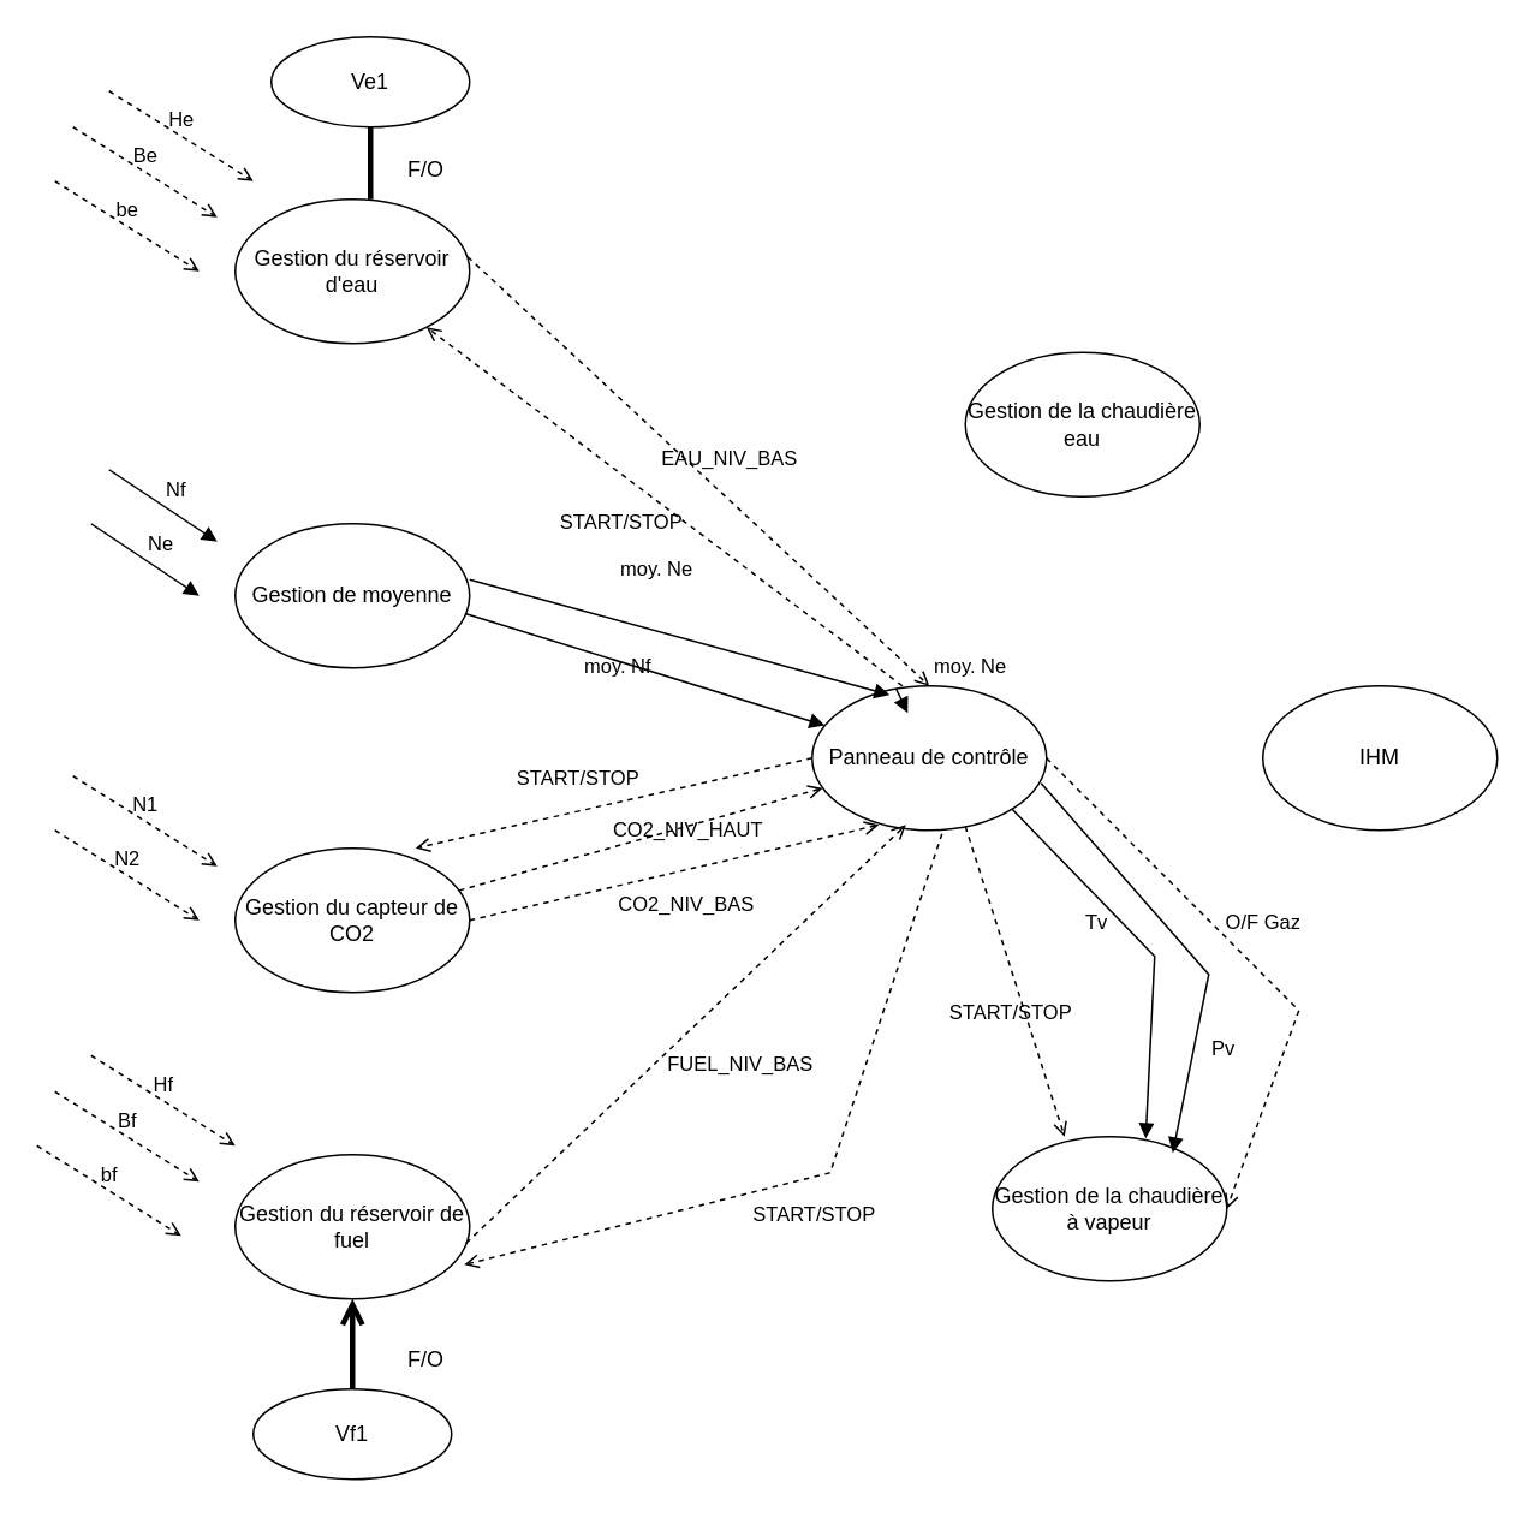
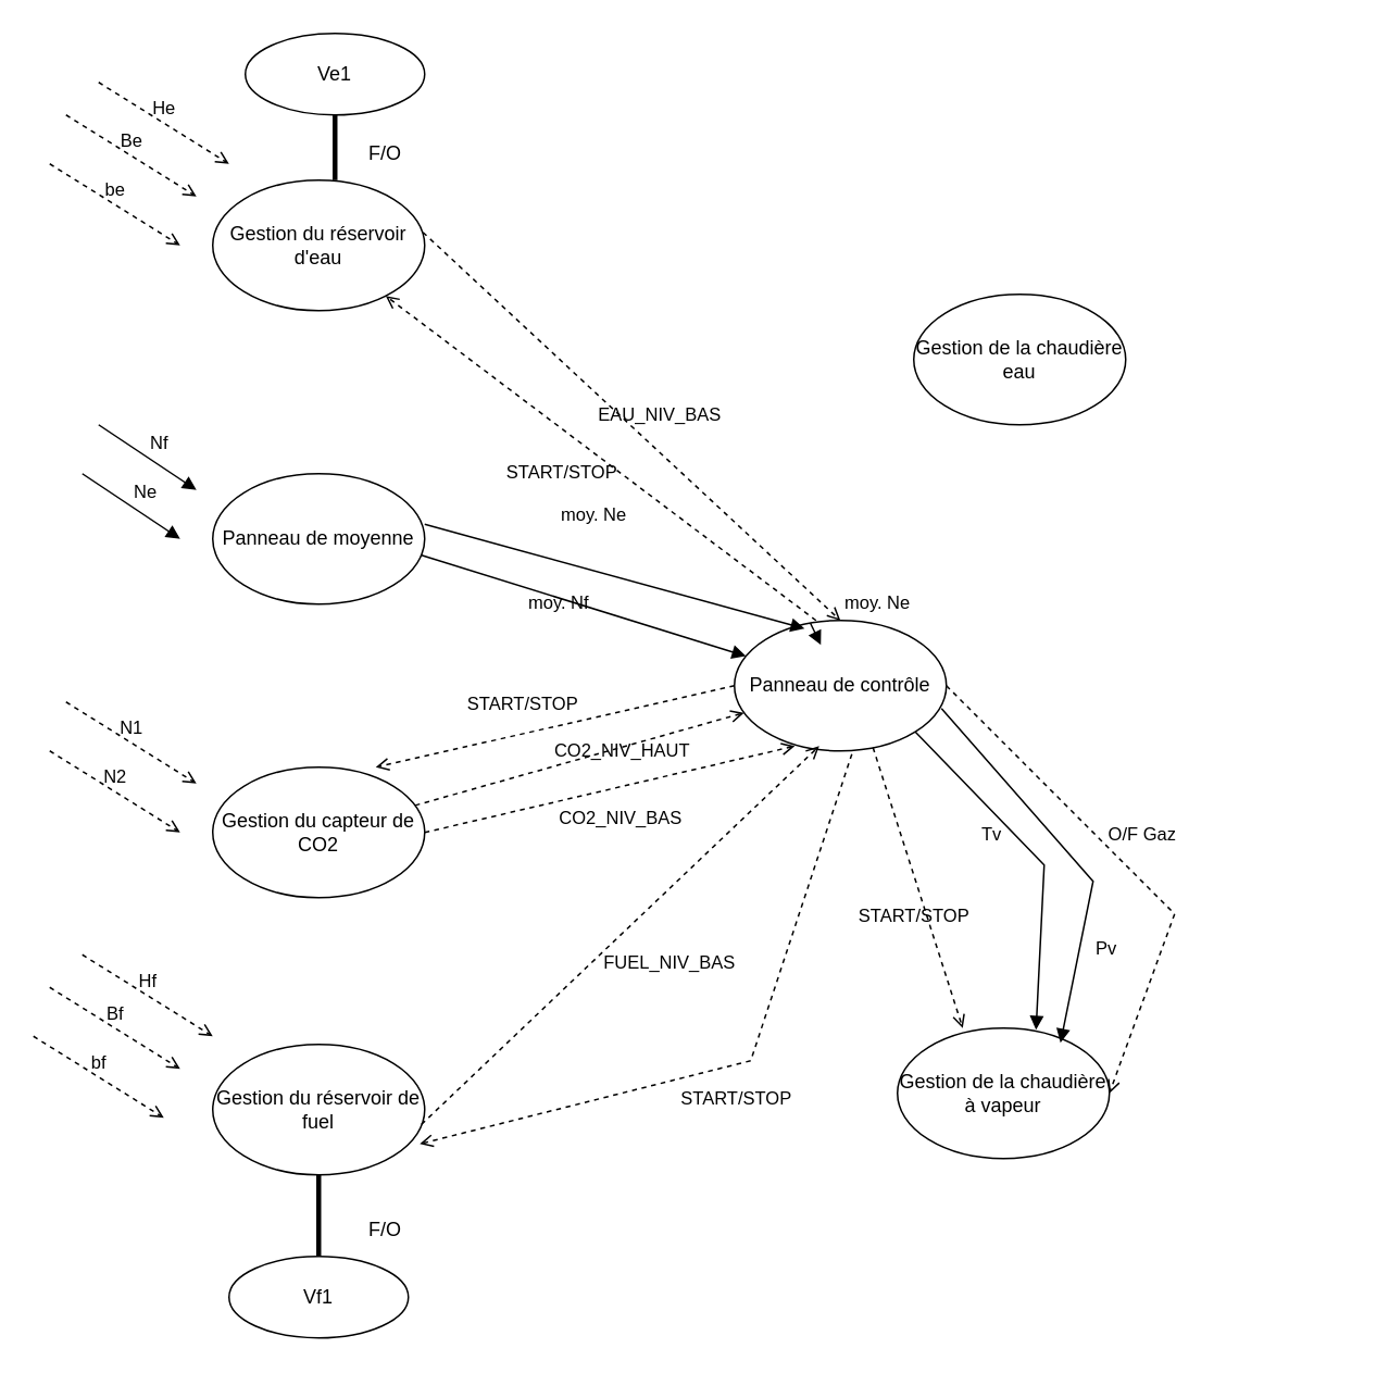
  <mxCell id="0" />
  <mxCell id="1" parent="0" />
  <mxCell id="2" value="Gestion du réservoir d'eau" style="shape=ellipse;html=1;dashed=0;whiteSpace=wrap;perimeter=ellipsePerimeter;" vertex="1" parent="1"><mxGeometry x="130" y="110" width="130" height="80" as="geometry" /></mxCell>
- <mxCell id="3" value="Gestion de moyenne" style="shape=ellipse;html=1;dashed=0;whiteSpace=wrap;perimeter=ellipsePerimeter;" vertex="1" parent="1"><mxGeometry x="130" y="290" width="130" height="80" as="geometry" /></mxCell>
+ <mxCell id="3" value="Panneau de moyenne" style="shape=ellipse;html=1;dashed=0;whiteSpace=wrap;perimeter=ellipsePerimeter;" vertex="1" parent="1"><mxGeometry x="130" y="290" width="130" height="80" as="geometry" /></mxCell>
  <mxCell id="4" value="Gestion du capteur de CO2" style="shape=ellipse;html=1;dashed=0;whiteSpace=wrap;perimeter=ellipsePerimeter;" vertex="1" parent="1"><mxGeometry x="130" y="470" width="130" height="80" as="geometry" /></mxCell>
  <mxCell id="5" value="Gestion du réservoir de fuel" style="shape=ellipse;html=1;dashed=0;whiteSpace=wrap;perimeter=ellipsePerimeter;" vertex="1" parent="1"><mxGeometry x="130" y="640" width="130" height="80" as="geometry" /></mxCell>
  <mxCell id="6" value="Panneau de contrôle" style="shape=ellipse;html=1;dashed=0;whiteSpace=wrap;perimeter=ellipsePerimeter;" vertex="1" parent="1"><mxGeometry x="450" y="380" width="130" height="80" as="geometry" /></mxCell>
  <mxCell id="7" value="Gestion de la chaudière à vapeur" style="shape=ellipse;html=1;dashed=0;whiteSpace=wrap;perimeter=ellipsePerimeter;" vertex="1" parent="1"><mxGeometry x="550" y="630" width="130" height="80" as="geometry" /></mxCell>
- <mxCell id="8" value="Gestion de la chaudière eau" style="shape=ellipse;html=1;dashed=0;whiteSpace=wrap;perimeter=ellipsePerimeter;" vertex="1" parent="1"><mxGeometry x="535" y="195" width="130" height="80" as="geometry" /></mxCell>
- <mxCell id="9" value="IHM" style="shape=ellipse;html=1;dashed=0;whiteSpace=wrap;perimeter=ellipsePerimeter;" vertex="1" parent="1"><mxGeometry x="700" y="380" width="130" height="80" as="geometry" /></mxCell>
+ <mxCell id="8" value="Gestion de la chaudière eau" style="shape=ellipse;html=1;dashed=0;whiteSpace=wrap;perimeter=ellipsePerimeter;" vertex="1" parent="1"><mxGeometry x="560" y="180" width="130" height="80" as="geometry" /></mxCell>
  <mxCell id="10" value="He" style="html=1;verticalAlign=bottom;labelBackgroundColor=none;endArrow=open;endFill=0;dashed=1;rounded=0;" edge="1" parent="1"><mxGeometry width="160" relative="1" as="geometry"><mxPoint x="60" y="50" as="sourcePoint" /><mxPoint x="140" y="100" as="targetPoint" /></mxGeometry></mxCell>
  <mxCell id="11" value="Be" style="html=1;verticalAlign=bottom;labelBackgroundColor=none;endArrow=open;endFill=0;dashed=1;rounded=0;" edge="1" parent="1"><mxGeometry width="160" relative="1" as="geometry"><mxPoint x="40" y="70" as="sourcePoint" /><mxPoint x="120" y="120" as="targetPoint" /></mxGeometry></mxCell>
  <mxCell id="12" value="be" style="html=1;verticalAlign=bottom;labelBackgroundColor=none;endArrow=open;endFill=0;dashed=1;rounded=0;" edge="1" parent="1"><mxGeometry width="160" relative="1" as="geometry"><mxPoint x="30" y="100" as="sourcePoint" /><mxPoint x="110" y="150" as="targetPoint" /></mxGeometry></mxCell>
  <mxCell id="13" value="&lt;div&gt;Vf1&lt;/div&gt;" style="ellipse;html=1;whiteSpace=wrap;" vertex="1" parent="1"><mxGeometry x="140" y="770" width="110" height="50" as="geometry" /></mxCell>
- <mxCell id="14" value="" style="endArrow=open;startArrow=none;endFill=0;startFill=0;endSize=8;html=1;verticalAlign=bottom;labelBackgroundColor=none;strokeWidth=3;rounded=0;exitX=0.5;exitY=0;exitDx=0;exitDy=0;entryX=0.5;entryY=1;entryDx=0;entryDy=0;" edge="1" parent="1" source="13" target="5"><mxGeometry width="160" relative="1" as="geometry"><mxPoint x="280" y="290" as="sourcePoint" /><mxPoint x="213" y="188" as="targetPoint" /></mxGeometry></mxCell>
+ <mxCell id="14" value="" style="endArrow=none;startArrow=none;endFill=0;startFill=0;endSize=8;html=1;verticalAlign=bottom;labelBackgroundColor=none;strokeWidth=3;rounded=0;exitX=0.5;exitY=0;exitDx=0;exitDy=0;entryX=0.5;entryY=1;entryDx=0;entryDy=0;" edge="1" parent="1" source="13" target="5"><mxGeometry width="160" relative="1" as="geometry"><mxPoint x="280" y="290" as="sourcePoint" /><mxPoint x="213" y="188" as="targetPoint" /></mxGeometry></mxCell>
  <mxCell id="15" value="Nf" style="html=1;verticalAlign=bottom;labelBackgroundColor=none;endArrow=block;endFill=1;endSize=6;align=left;rounded=0;" edge="1" parent="1"><mxGeometry relative="1" as="geometry"><mxPoint x="60" y="260" as="sourcePoint" /><mxPoint x="120" y="300" as="targetPoint" /><mxPoint as="offset" /></mxGeometry></mxCell>
  <mxCell id="16" value="Ne" style="html=1;verticalAlign=bottom;labelBackgroundColor=none;endArrow=block;endFill=1;endSize=6;align=left;rounded=0;" edge="1" parent="1"><mxGeometry relative="1" as="geometry"><mxPoint x="50" y="290" as="sourcePoint" /><mxPoint x="110" y="330" as="targetPoint" /><mxPoint as="offset" /></mxGeometry></mxCell>
  <mxCell id="17" value="N1" style="html=1;verticalAlign=bottom;labelBackgroundColor=none;endArrow=open;endFill=0;dashed=1;rounded=0;" edge="1" parent="1"><mxGeometry width="160" relative="1" as="geometry"><mxPoint x="40" y="430" as="sourcePoint" /><mxPoint x="120" y="480" as="targetPoint" /></mxGeometry></mxCell>
  <mxCell id="18" value="N2" style="html=1;verticalAlign=bottom;labelBackgroundColor=none;endArrow=open;endFill=0;dashed=1;rounded=0;" edge="1" parent="1"><mxGeometry width="160" relative="1" as="geometry"><mxPoint x="30" y="460" as="sourcePoint" /><mxPoint x="110" y="510" as="targetPoint" /></mxGeometry></mxCell>
  <mxCell id="19" value="Hf" style="html=1;verticalAlign=bottom;labelBackgroundColor=none;endArrow=open;endFill=0;dashed=1;rounded=0;" edge="1" parent="1"><mxGeometry width="160" relative="1" as="geometry"><mxPoint x="50" y="585" as="sourcePoint" /><mxPoint x="130" y="635" as="targetPoint" /></mxGeometry></mxCell>
  <mxCell id="20" value="Bf" style="html=1;verticalAlign=bottom;labelBackgroundColor=none;endArrow=open;endFill=0;dashed=1;rounded=0;" edge="1" parent="1"><mxGeometry width="160" relative="1" as="geometry"><mxPoint x="30" y="605" as="sourcePoint" /><mxPoint x="110" y="655" as="targetPoint" /></mxGeometry></mxCell>
  <mxCell id="21" value="bf" style="html=1;verticalAlign=bottom;labelBackgroundColor=none;endArrow=open;endFill=0;dashed=1;rounded=0;" edge="1" parent="1"><mxGeometry width="160" relative="1" as="geometry"><mxPoint x="20" y="635" as="sourcePoint" /><mxPoint x="100" y="685" as="targetPoint" /></mxGeometry></mxCell>
  <mxCell id="22" value="Ve1" style="ellipse;html=1;whiteSpace=wrap;" vertex="1" parent="1"><mxGeometry x="150" y="20" width="110" height="50" as="geometry" /></mxCell>
  <mxCell id="23" value="" style="endArrow=none;startArrow=none;endFill=0;startFill=0;endSize=8;html=1;verticalAlign=bottom;labelBackgroundColor=none;strokeWidth=3;rounded=0;exitX=0.5;exitY=1;exitDx=0;exitDy=0;" edge="1" parent="1" source="22"><mxGeometry width="160" relative="1" as="geometry"><mxPoint x="290" y="300" as="sourcePoint" /><mxPoint x="205" y="110" as="targetPoint" /></mxGeometry></mxCell>
  <mxCell id="24" value="F/O" style="text;strokeColor=none;fillColor=none;spacingLeft=4;spacingRight=4;overflow=hidden;rotatable=0;points=[[0,0.5],[1,0.5]];portConstraint=eastwest;fontSize=12;whiteSpace=wrap;html=1;" vertex="1" parent="1"><mxGeometry x="220" y="80" width="40" height="30" as="geometry" /></mxCell>
  <mxCell id="25" value="F/O" style="text;strokeColor=none;fillColor=none;spacingLeft=4;spacingRight=4;overflow=hidden;rotatable=0;points=[[0,0.5],[1,0.5]];portConstraint=eastwest;fontSize=12;whiteSpace=wrap;html=1;" vertex="1" parent="1"><mxGeometry x="220" y="740" width="40" height="30" as="geometry" /></mxCell>
  <mxCell id="26" value="EAU_NIV_BAS" style="html=1;verticalAlign=bottom;labelBackgroundColor=none;endArrow=open;endFill=0;dashed=1;rounded=0;exitX=0.992;exitY=0.4;exitDx=0;exitDy=0;exitPerimeter=0;entryX=0.5;entryY=0;entryDx=0;entryDy=0;" edge="1" parent="1" source="2" target="6"><mxGeometry x="0.083" y="10" width="160" relative="1" as="geometry"><mxPoint x="270" y="160" as="sourcePoint" /><mxPoint x="350" y="210" as="targetPoint" /><mxPoint as="offset" /></mxGeometry></mxCell>
  <mxCell id="27" value="moy. Ne" style="html=1;verticalAlign=bottom;labelBackgroundColor=none;endArrow=block;endFill=1;endSize=6;align=left;rounded=0;exitX=1;exitY=0.388;exitDx=0;exitDy=0;exitPerimeter=0;entryX=0.331;entryY=0.063;entryDx=0;entryDy=0;entryPerimeter=0;" edge="1" parent="1" source="3" target="6"><mxGeometry x="-0.334" y="19" relative="1" as="geometry"><mxPoint x="290" y="310" as="sourcePoint" /><mxPoint x="350" y="350" as="targetPoint" /><mxPoint as="offset" /></mxGeometry></mxCell>
  <mxCell id="28" value="moy. Nf" style="html=1;verticalAlign=bottom;labelBackgroundColor=none;endArrow=block;endFill=1;endSize=6;align=left;rounded=0;exitX=0.985;exitY=0.625;exitDx=0;exitDy=0;exitPerimeter=0;" edge="1" parent="1" source="3" target="6"><mxGeometry x="-0.309" y="-17" relative="1" as="geometry"><mxPoint x="270" y="341" as="sourcePoint" /><mxPoint x="469" y="270" as="targetPoint" /><mxPoint as="offset" /></mxGeometry></mxCell>
  <mxCell id="29" value="START/STOP" style="html=1;verticalAlign=bottom;labelBackgroundColor=none;endArrow=open;endFill=0;dashed=1;rounded=0;exitX=0.385;exitY=0;exitDx=0;exitDy=0;exitPerimeter=0;" edge="1" parent="1" source="6" target="2"><mxGeometry x="0.054" y="29" width="160" relative="1" as="geometry"><mxPoint x="269" y="152" as="sourcePoint" /><mxPoint x="468" y="220" as="targetPoint" /><mxPoint as="offset" /></mxGeometry></mxCell>
  <mxCell id="30" value="CO2_NIV_HAUT" style="html=1;verticalAlign=bottom;labelBackgroundColor=none;endArrow=open;endFill=0;dashed=1;rounded=0;" edge="1" parent="1" source="4" target="6"><mxGeometry x="0.217" y="-12" width="160" relative="1" as="geometry"><mxPoint x="269" y="152" as="sourcePoint" /><mxPoint x="525" y="390" as="targetPoint" /><mxPoint y="-1" as="offset" /></mxGeometry></mxCell>
  <mxCell id="31" value="CO2_NIV_BAS" style="html=1;verticalAlign=bottom;labelBackgroundColor=none;endArrow=open;endFill=0;dashed=1;rounded=0;exitX=1;exitY=0.5;exitDx=0;exitDy=0;entryX=0.285;entryY=0.963;entryDx=0;entryDy=0;entryPerimeter=0;" edge="1" parent="1" source="4" target="6"><mxGeometry x="0.003" y="-27" width="160" relative="1" as="geometry"><mxPoint x="264" y="503" as="sourcePoint" /><mxPoint x="466" y="447" as="targetPoint" /><mxPoint as="offset" /></mxGeometry></mxCell>
  <mxCell id="32" value="FUEL_NIV_BAS" style="html=1;verticalAlign=bottom;labelBackgroundColor=none;endArrow=open;endFill=0;dashed=1;rounded=0;exitX=0.985;exitY=0.613;exitDx=0;exitDy=0;entryX=0.4;entryY=0.963;entryDx=0;entryDy=0;entryPerimeter=0;exitPerimeter=0;" edge="1" parent="1" source="5" target="6"><mxGeometry x="0.019" y="-40" width="160" relative="1" as="geometry"><mxPoint x="270" y="520" as="sourcePoint" /><mxPoint x="497" y="467" as="targetPoint" /><mxPoint as="offset" /></mxGeometry></mxCell>
  <mxCell id="33" value="START/STOP" style="html=1;verticalAlign=bottom;labelBackgroundColor=none;endArrow=open;endFill=0;dashed=1;rounded=0;exitX=0.654;exitY=0.975;exitDx=0;exitDy=0;exitPerimeter=0;entryX=0.308;entryY=0;entryDx=0;entryDy=0;entryPerimeter=0;" edge="1" parent="1" source="6" target="7"><mxGeometry x="0.266" y="-10" width="160" relative="1" as="geometry"><mxPoint x="540" y="390" as="sourcePoint" /><mxPoint x="598" y="265" as="targetPoint" /><mxPoint as="offset" /></mxGeometry></mxCell>
  <mxCell id="34" value="START/STOP" style="html=1;verticalAlign=bottom;labelBackgroundColor=none;endArrow=open;endFill=0;dashed=1;rounded=0;exitX=0.554;exitY=1.025;exitDx=0;exitDy=0;exitPerimeter=0;entryX=0.977;entryY=0.763;entryDx=0;entryDy=0;entryPerimeter=0;" edge="1" parent="1" source="6" target="5"><mxGeometry x="0.054" y="29" width="160" relative="1" as="geometry"><mxPoint x="550" y="400" as="sourcePoint" /><mxPoint x="270" y="710" as="targetPoint" /><mxPoint as="offset" /><Array as="points"><mxPoint x="460" y="650" /></Array></mxGeometry></mxCell>
  <mxCell id="35" value="START/STOP" style="html=1;verticalAlign=bottom;labelBackgroundColor=none;endArrow=open;endFill=0;dashed=1;rounded=0;exitX=0;exitY=0.5;exitDx=0;exitDy=0;" edge="1" parent="1" source="6"><mxGeometry x="0.163" y="-9" width="160" relative="1" as="geometry"><mxPoint x="560" y="410" as="sourcePoint" /><mxPoint x="230" y="470" as="targetPoint" /><mxPoint as="offset" /></mxGeometry></mxCell>
  <mxCell id="36" value="Tv" style="html=1;verticalAlign=bottom;labelBackgroundColor=none;endArrow=block;endFill=1;endSize=6;align=left;rounded=0;exitX=1;exitY=1;exitDx=0;exitDy=0;entryX=0.654;entryY=0.013;entryDx=0;entryDy=0;entryPerimeter=0;" edge="1" parent="1" source="6" target="7"><mxGeometry x="-0.268" y="-22" relative="1" as="geometry"><mxPoint x="270" y="331" as="sourcePoint" /><mxPoint x="640" y="620" as="targetPoint" /><mxPoint as="offset" /><Array as="points"><mxPoint x="640" y="530" /></Array></mxGeometry></mxCell>
  <mxCell id="37" value="Pv" style="html=1;verticalAlign=bottom;labelBackgroundColor=none;endArrow=block;endFill=1;endSize=6;align=left;rounded=0;entryX=0.692;entryY=-0.012;entryDx=0;entryDy=0;entryPerimeter=0;exitX=0.977;exitY=0.675;exitDx=0;exitDy=0;exitPerimeter=0;" edge="1" parent="1" source="6"><mxGeometry x="0.57" y="10" relative="1" as="geometry"><mxPoint x="571" y="458" as="sourcePoint" /><mxPoint x="650" y="639" as="targetPoint" /><mxPoint as="offset" /><Array as="points"><mxPoint x="670" y="540" /></Array></mxGeometry></mxCell>
  <mxCell id="38" value="O/F Gaz" style="html=1;verticalAlign=bottom;labelBackgroundColor=none;endArrow=open;endFill=0;dashed=1;rounded=0;exitX=1;exitY=0.5;exitDx=0;exitDy=0;entryX=1;entryY=0.5;entryDx=0;entryDy=0;" edge="1" parent="1" source="6" target="7"><mxGeometry x="-0.012" y="14" width="160" relative="1" as="geometry"><mxPoint x="532" y="472" as="sourcePoint" /><mxPoint x="267" y="711" as="targetPoint" /><mxPoint as="offset" /><Array as="points"><mxPoint x="720" y="560" /></Array></mxGeometry></mxCell>
  <mxCell id="39" value="moy. Ne" style="html=1;verticalAlign=bottom;labelBackgroundColor=none;endArrow=block;endFill=1;endSize=6;align=left;rounded=0;entryX=0.331;entryY=0.063;entryDx=0;entryDy=0;entryPerimeter=0;" edge="1" parent="1" source="6"><mxGeometry x="-0.334" y="19" relative="1" as="geometry"><mxPoint x="270" y="331" as="sourcePoint" /><mxPoint x="503" y="395" as="targetPoint" /><mxPoint as="offset" /></mxGeometry></mxCell>
